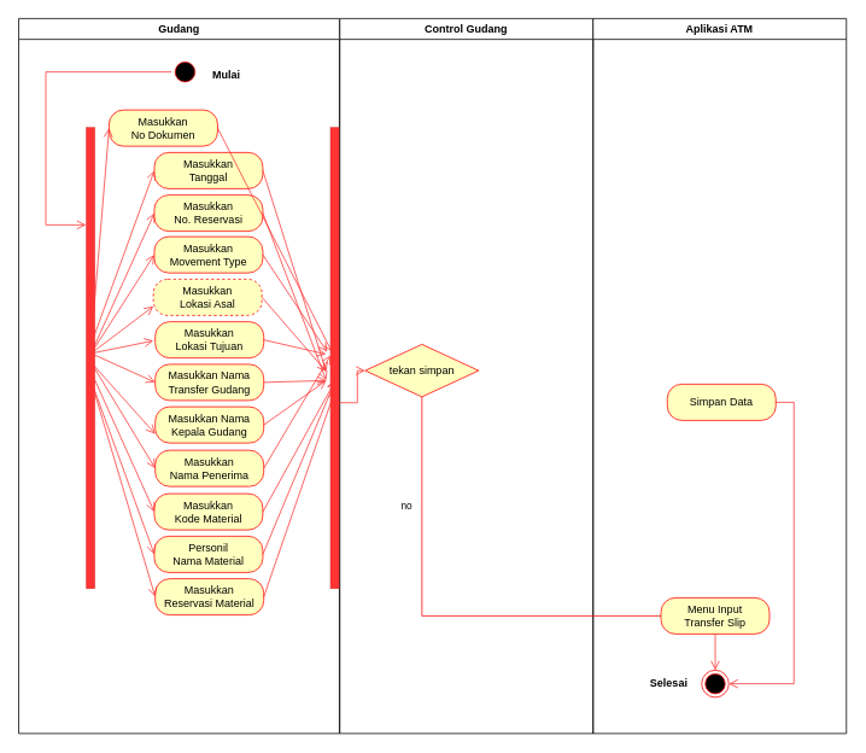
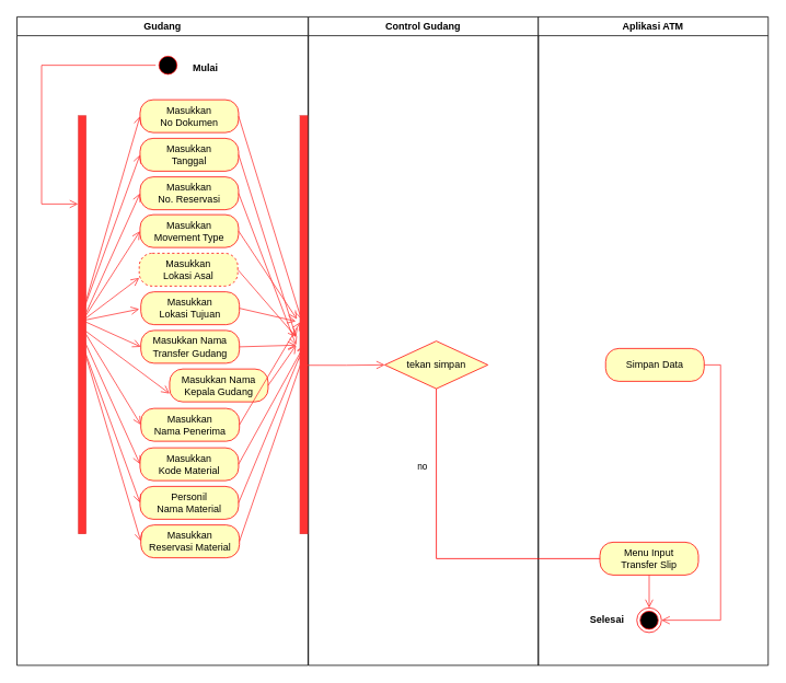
  <mxCell id="0" />
  <mxCell id="1" parent="0" />
  <mxCell id="2" value="Gudang" style="swimlane;whiteSpace=wrap" vertex="1" parent="1"><mxGeometry x="20" y="20" width="354.5" height="790" as="geometry" /></mxCell>
  <mxCell id="3" style="edgeStyle=orthogonalEdgeStyle;rounded=0;orthogonalLoop=1;jettySize=auto;html=1;exitX=0;exitY=0.5;exitDx=0;exitDy=0;strokeColor=#FF3333;strokeWidth=1;endArrow=open;endFill=0;endSize=8;" edge="1" parent="2" source="4" target="9"><mxGeometry relative="1" as="geometry"><Array as="points"><mxPoint x="30" y="59" /><mxPoint x="30" y="228" /></Array></mxGeometry></mxCell>
  <mxCell id="4" value="" style="ellipse;shape=startState;fillColor=#000000;strokeColor=#ff0000;" vertex="1" parent="2"><mxGeometry x="168.93" y="44" width="30" height="30" as="geometry" /></mxCell>
  <mxCell id="5" value="Mulai" style="text;align=center;fontStyle=1;verticalAlign=middle;spacingLeft=3;spacingRight=3;strokeColor=none;rotatable=0;points=[[0,0.5],[1,0.5]];portConstraint=eastwest;" vertex="1" parent="2"><mxGeometry x="190" y="49" width="80" height="26" as="geometry" /></mxCell>
  <mxCell id="6" value="Masukkan &lt;br&gt;Tanggal" style="rounded=1;whiteSpace=wrap;html=1;arcSize=40;fontColor=#000000;fillColor=#ffffc0;strokeColor=#ff0000;" vertex="1" parent="2"><mxGeometry x="149.93" y="148" width="120" height="40" as="geometry" /></mxCell>
- <mxCell id="7" value="Masukkan &lt;br&gt;No Dokumen" style="rounded=1;whiteSpace=wrap;html=1;arcSize=40;fontColor=#000000;fillColor=#ffffc0;strokeColor=#ff0000;" vertex="1" parent="2"><mxGeometry x="99.93" y="101" width="120" height="40" as="geometry" /></mxCell>
+ <mxCell id="7" value="Masukkan &lt;br&gt;No Dokumen" style="rounded=1;whiteSpace=wrap;html=1;arcSize=40;fontColor=#000000;fillColor=#ffffc0;strokeColor=#ff0000;" vertex="1" parent="2"><mxGeometry x="149.93" y="101" width="120" height="40" as="geometry" /></mxCell>
  <mxCell id="8" style="edgeStyle=orthogonalEdgeStyle;rounded=0;orthogonalLoop=1;jettySize=auto;html=1;exitX=0.5;exitY=1;exitDx=0;exitDy=0;strokeColor=#FF3333;strokeWidth=1;endArrow=open;endFill=0;endSize=8;" edge="1" parent="2" source="7" target="7"><mxGeometry relative="1" as="geometry" /></mxCell>
  <mxCell id="9" value="" style="html=1;points=[];perimeter=orthogonalPerimeter;fillColor=#FF3333;strokeWidth=0;" vertex="1" parent="2"><mxGeometry x="74.43" y="120" width="10" height="510" as="geometry" /></mxCell>
  <mxCell id="10" value="Masukkan&lt;br&gt;No. Reservasi" style="rounded=1;whiteSpace=wrap;html=1;arcSize=40;fontColor=#000000;fillColor=#ffffc0;strokeColor=#ff0000;" vertex="1" parent="2"><mxGeometry x="149.93" y="195" width="120" height="40" as="geometry" /></mxCell>
  <mxCell id="11" value="Masukkan&lt;br&gt;Movement Type" style="rounded=1;whiteSpace=wrap;html=1;arcSize=40;fontColor=#000000;fillColor=#ffffc0;strokeColor=#ff0000;" vertex="1" parent="2"><mxGeometry x="149.93" y="241" width="120" height="40" as="geometry" /></mxCell>
  <mxCell id="12" value="Masukkan &lt;br&gt;Kode Material" style="rounded=1;whiteSpace=wrap;html=1;arcSize=40;fontColor=#000000;fillColor=#ffffc0;strokeColor=#ff0000;" vertex="1" parent="2"><mxGeometry x="149.93" y="525" width="120" height="40" as="geometry" /></mxCell>
  <mxCell id="13" value="Masukkan &lt;br&gt;Reservasi Material" style="rounded=1;whiteSpace=wrap;html=1;arcSize=40;fontColor=#000000;fillColor=#ffffc0;strokeColor=#ff0000;" vertex="1" parent="2"><mxGeometry x="150.93" y="619" width="120" height="40" as="geometry" /></mxCell>
  <mxCell id="14" value="Personil &lt;br&gt;Nama Material" style="rounded=1;whiteSpace=wrap;html=1;arcSize=40;fontColor=#000000;fillColor=#ffffc0;strokeColor=#ff0000;" vertex="1" parent="2"><mxGeometry x="149.93" y="572" width="120" height="40" as="geometry" /></mxCell>
  <mxCell id="15" value="Masukkan&lt;br&gt;Lokasi Asal" style="rounded=1;whiteSpace=wrap;html=1;arcSize=40;fontColor=#000000;fillColor=#ffffc0;strokeColor=#ff0000;dashed=1;" vertex="1" parent="2"><mxGeometry x="148.93" y="288" width="120" height="40" as="geometry" /></mxCell>
  <mxCell id="16" value="Masukkan&lt;br&gt;Lokasi Tujuan" style="rounded=1;whiteSpace=wrap;html=1;arcSize=40;fontColor=#000000;fillColor=#ffffc0;strokeColor=#ff0000;" vertex="1" parent="2"><mxGeometry x="150.93" y="335" width="120" height="40" as="geometry" /></mxCell>
  <mxCell id="17" value="Masukkan Nama&lt;br&gt;Transfer Gudang" style="rounded=1;whiteSpace=wrap;html=1;arcSize=40;fontColor=#000000;fillColor=#ffffc0;strokeColor=#ff0000;" vertex="1" parent="2"><mxGeometry x="150.93" y="382" width="120" height="40" as="geometry" /></mxCell>
- <mxCell id="18" value="Masukkan Nama&lt;br&gt;Kepala Gudang" style="rounded=1;whiteSpace=wrap;html=1;arcSize=40;fontColor=#000000;fillColor=#ffffc0;strokeColor=#ff0000;" vertex="1" parent="2"><mxGeometry x="150.93" y="429" width="120" height="40" as="geometry" /></mxCell>
+ <mxCell id="18" value="Masukkan Nama&lt;br&gt;Kepala Gudang" style="rounded=1;whiteSpace=wrap;html=1;arcSize=40;fontColor=#000000;fillColor=#ffffc0;strokeColor=#ff0000;" vertex="1" parent="2"><mxGeometry x="185.93" y="429" width="120" height="40" as="geometry" /></mxCell>
  <mxCell id="19" value="Masukkan&lt;br&gt;Nama Penerima" style="rounded=1;whiteSpace=wrap;html=1;arcSize=40;fontColor=#000000;fillColor=#ffffc0;strokeColor=#ff0000;" vertex="1" parent="2"><mxGeometry x="150.93" y="477" width="120" height="40" as="geometry" /></mxCell>
  <mxCell id="20" value="" style="endArrow=open;endFill=1;endSize=8;html=1;rounded=0;strokeColor=#FF3333;entryX=0;entryY=0.5;entryDx=0;entryDy=0;" edge="1" parent="2" target="17"><mxGeometry width="160" relative="1" as="geometry"><mxPoint x="80" y="370" as="sourcePoint" /><mxPoint x="168.93" y="376" as="targetPoint" /><Array as="points" /></mxGeometry></mxCell>
  <mxCell id="21" value="Control Gudang" style="swimlane;whiteSpace=wrap" vertex="1" parent="1"><mxGeometry x="375" y="20" width="280" height="790" as="geometry" /></mxCell>
- <mxCell id="22" value="tekan simpan" style="rhombus;whiteSpace=wrap;html=1;fillColor=#ffffc0;strokeColor=#ff0000;strokeWidth=1;" vertex="1" parent="21"><mxGeometry x="28" y="360" width="125.5" height="58" as="geometry" /></mxCell>
+ <mxCell id="22" value="tekan simpan" style="rhombus;whiteSpace=wrap;html=1;fillColor=#ffffc0;strokeColor=#ff0000;strokeWidth=1;" vertex="1" parent="21"><mxGeometry x="93" y="395" width="125.5" height="58" as="geometry" /></mxCell>
  <mxCell id="23" value="Aplikasi ATM" style="swimlane;whiteSpace=wrap" vertex="1" parent="1"><mxGeometry x="655" y="20" width="280" height="790" as="geometry" /></mxCell>
  <mxCell id="24" value="" style="ellipse;html=1;shape=endState;fillColor=#000000;strokeColor=#ff0000;strokeWidth=1;" vertex="1" parent="23"><mxGeometry x="120" y="720" width="30" height="30" as="geometry" /></mxCell>
  <mxCell id="25" value="Selesai" style="text;align=center;fontStyle=1;verticalAlign=middle;spacingLeft=3;spacingRight=3;strokeColor=none;rotatable=0;points=[[0,0.5],[1,0.5]];portConstraint=eastwest;" vertex="1" parent="23"><mxGeometry x="44" y="720" width="80" height="26" as="geometry" /></mxCell>
  <mxCell id="26" style="edgeStyle=orthogonalEdgeStyle;rounded=0;orthogonalLoop=1;jettySize=auto;html=1;exitX=1;exitY=0.5;exitDx=0;exitDy=0;entryX=1;entryY=0.5;entryDx=0;entryDy=0;strokeColor=#FF3333;strokeWidth=1;endArrow=open;endFill=0;endSize=8;" edge="1" parent="23" source="27" target="24"><mxGeometry relative="1" as="geometry" /></mxCell>
  <mxCell id="27" value="Simpan Data" style="rounded=1;whiteSpace=wrap;html=1;arcSize=40;fontColor=#000000;fillColor=#ffffc0;strokeColor=#ff0000;strokeWidth=1;" vertex="1" parent="23"><mxGeometry x="82" y="404" width="120" height="40" as="geometry" /></mxCell>
  <mxCell id="28" style="edgeStyle=orthogonalEdgeStyle;rounded=0;orthogonalLoop=1;jettySize=auto;html=1;exitX=0.5;exitY=1;exitDx=0;exitDy=0;entryX=0.5;entryY=0;entryDx=0;entryDy=0;strokeColor=#FF3333;strokeWidth=1;endArrow=open;endFill=0;endSize=8;" edge="1" parent="23" source="29" target="24"><mxGeometry relative="1" as="geometry" /></mxCell>
  <mxCell id="29" value="Menu Input&lt;br&gt;Transfer Slip" style="rounded=1;whiteSpace=wrap;html=1;arcSize=40;fontColor=#000000;fillColor=#ffffc0;strokeColor=#ff0000;strokeWidth=1;" vertex="1" parent="23"><mxGeometry x="75" y="640" width="120" height="40" as="geometry" /></mxCell>
  <mxCell id="30" value="" style="html=1;points=[];perimeter=orthogonalPerimeter;fillColor=#FF3333;strokeWidth=0;" vertex="1" parent="1"><mxGeometry x="364.43" y="140" width="10" height="510" as="geometry" /></mxCell>
  <mxCell id="31" style="edgeStyle=orthogonalEdgeStyle;rounded=0;orthogonalLoop=1;jettySize=auto;html=1;entryX=0;entryY=0.5;entryDx=0;entryDy=0;strokeColor=#FF3333;strokeWidth=1;endArrow=open;endFill=0;endSize=8;exitX=0.19;exitY=0.597;exitDx=0;exitDy=0;exitPerimeter=0;" edge="1" parent="1" source="30" target="22"><mxGeometry relative="1" as="geometry"><mxPoint x="380" y="300" as="sourcePoint" /></mxGeometry></mxCell>
  <mxCell id="32" value="no" style="edgeStyle=orthogonalEdgeStyle;html=1;align=left;verticalAlign=bottom;endArrow=none;endSize=8;strokeColor=#ff0000;rounded=0;strokeWidth=1;exitX=0.5;exitY=1;exitDx=0;exitDy=0;entryX=0;entryY=0.5;entryDx=0;entryDy=0;" edge="1" parent="1" source="22" target="29"><mxGeometry x="-0.489" y="-25" relative="1" as="geometry"><mxPoint x="515" y="495" as="targetPoint" /><mxPoint x="535" y="475" as="sourcePoint" /><mxPoint as="offset" /></mxGeometry></mxCell>
  <mxCell id="33" value="" style="endArrow=open;endFill=1;endSize=8;html=1;rounded=0;strokeColor=#FF3333;entryX=0;entryY=0.5;entryDx=0;entryDy=0;" edge="1" parent="1"><mxGeometry width="160" relative="1" as="geometry"><mxPoint x="100" y="390" as="sourcePoint" /><mxPoint x="168.93" y="376" as="targetPoint" /><Array as="points" /></mxGeometry></mxCell>
  <mxCell id="34" value="" style="endArrow=open;endFill=1;endSize=8;html=1;rounded=0;strokeColor=#FF3333;entryX=0;entryY=0.75;entryDx=0;entryDy=0;" edge="1" parent="1" target="15"><mxGeometry width="160" relative="1" as="geometry"><mxPoint x="100" y="390" as="sourcePoint" /><mxPoint x="198.93" y="406" as="targetPoint" /><Array as="points" /></mxGeometry></mxCell>
  <mxCell id="35" value="" style="endArrow=open;endFill=1;endSize=8;html=1;rounded=0;strokeColor=#FF3333;entryX=0;entryY=0.5;entryDx=0;entryDy=0;" edge="1" parent="1" target="11"><mxGeometry width="160" relative="1" as="geometry"><mxPoint x="100" y="390" as="sourcePoint" /><mxPoint x="208.93" y="416" as="targetPoint" /><Array as="points" /></mxGeometry></mxCell>
  <mxCell id="36" value="" style="endArrow=open;endFill=1;endSize=8;html=1;rounded=0;strokeColor=#FF3333;entryX=0;entryY=0.5;entryDx=0;entryDy=0;" edge="1" parent="1" target="10"><mxGeometry width="160" relative="1" as="geometry"><mxPoint x="100" y="390" as="sourcePoint" /><mxPoint x="218.93" y="426" as="targetPoint" /><Array as="points" /></mxGeometry></mxCell>
  <mxCell id="37" value="" style="endArrow=open;endFill=1;endSize=8;html=1;rounded=0;strokeColor=#FF3333;entryX=0;entryY=0.5;entryDx=0;entryDy=0;" edge="1" parent="1" target="6"><mxGeometry width="160" relative="1" as="geometry"><mxPoint x="100" y="380" as="sourcePoint" /><mxPoint x="228.93" y="436" as="targetPoint" /><Array as="points" /></mxGeometry></mxCell>
  <mxCell id="38" value="" style="endArrow=open;endFill=1;endSize=8;html=1;rounded=0;strokeColor=#FF3333;entryX=0;entryY=0.5;entryDx=0;entryDy=0;" edge="1" parent="1" target="7"><mxGeometry width="160" relative="1" as="geometry"><mxPoint x="100" y="380" as="sourcePoint" /><mxPoint x="238.93" y="446" as="targetPoint" /><Array as="points" /></mxGeometry></mxCell>
  <mxCell id="39" value="" style="endArrow=open;endFill=1;endSize=8;html=1;rounded=0;strokeColor=#FF3333;entryX=0;entryY=0.75;entryDx=0;entryDy=0;" edge="1" parent="1" target="18"><mxGeometry width="160" relative="1" as="geometry"><mxPoint x="100" y="400" as="sourcePoint" /><mxPoint x="248.93" y="456" as="targetPoint" /><Array as="points" /></mxGeometry></mxCell>
  <mxCell id="40" value="" style="endArrow=open;endFill=1;endSize=8;html=1;rounded=0;strokeColor=#FF3333;entryX=0;entryY=0.5;entryDx=0;entryDy=0;" edge="1" parent="1" target="19"><mxGeometry width="160" relative="1" as="geometry"><mxPoint x="100" y="400" as="sourcePoint" /><mxPoint x="258.93" y="466" as="targetPoint" /><Array as="points" /></mxGeometry></mxCell>
  <mxCell id="41" value="" style="endArrow=open;endFill=1;endSize=8;html=1;rounded=0;strokeColor=#FF3333;entryX=0;entryY=0.5;entryDx=0;entryDy=0;" edge="1" parent="1" target="12"><mxGeometry width="160" relative="1" as="geometry"><mxPoint x="100" y="410" as="sourcePoint" /><mxPoint x="268.93" y="476" as="targetPoint" /><Array as="points" /></mxGeometry></mxCell>
  <mxCell id="42" value="" style="endArrow=open;endFill=1;endSize=8;html=1;rounded=0;strokeColor=#FF3333;entryX=0;entryY=0.5;entryDx=0;entryDy=0;" edge="1" parent="1" target="14"><mxGeometry width="160" relative="1" as="geometry"><mxPoint x="100" y="420" as="sourcePoint" /><mxPoint x="278.93" y="486" as="targetPoint" /><Array as="points" /></mxGeometry></mxCell>
  <mxCell id="43" value="" style="endArrow=open;endFill=1;endSize=8;html=1;rounded=0;strokeColor=#FF3333;entryX=0;entryY=0.5;entryDx=0;entryDy=0;" edge="1" parent="1" target="13"><mxGeometry width="160" relative="1" as="geometry"><mxPoint x="100" y="420" as="sourcePoint" /><mxPoint x="288.93" y="496" as="targetPoint" /><Array as="points" /></mxGeometry></mxCell>
  <mxCell id="44" value="" style="endArrow=open;endFill=1;endSize=8;html=1;rounded=0;strokeColor=#FF3333;entryX=0.19;entryY=0.487;entryDx=0;entryDy=0;entryPerimeter=0;exitX=1;exitY=0.5;exitDx=0;exitDy=0;" edge="1" parent="1" source="7" target="30"><mxGeometry width="160" relative="1" as="geometry"><mxPoint x="110" y="390" as="sourcePoint" /><mxPoint x="179.93" y="151" as="targetPoint" /><Array as="points" /></mxGeometry></mxCell>
  <mxCell id="45" value="" style="endArrow=open;endFill=1;endSize=8;html=1;rounded=0;strokeColor=#FF3333;exitX=1;exitY=0.5;exitDx=0;exitDy=0;" edge="1" parent="1" source="6"><mxGeometry width="160" relative="1" as="geometry"><mxPoint x="299.93" y="151" as="sourcePoint" /><mxPoint x="360" y="410" as="targetPoint" /><Array as="points" /></mxGeometry></mxCell>
  <mxCell id="46" value="" style="endArrow=open;endFill=1;endSize=8;html=1;rounded=0;strokeColor=#FF3333;exitX=1;exitY=0.5;exitDx=0;exitDy=0;" edge="1" parent="1" source="10"><mxGeometry width="160" relative="1" as="geometry"><mxPoint x="309.93" y="161" as="sourcePoint" /><mxPoint x="360" y="420" as="targetPoint" /><Array as="points" /></mxGeometry></mxCell>
  <mxCell id="47" value="" style="endArrow=open;endFill=1;endSize=8;html=1;rounded=0;strokeColor=#FF3333;entryX=-0.343;entryY=0.487;entryDx=0;entryDy=0;entryPerimeter=0;exitX=1;exitY=0.5;exitDx=0;exitDy=0;" edge="1" parent="1" source="11" target="30"><mxGeometry width="160" relative="1" as="geometry"><mxPoint x="319.93" y="171" as="sourcePoint" /><mxPoint x="396.33" y="447.59" as="targetPoint" /><Array as="points" /></mxGeometry></mxCell>
  <mxCell id="48" value="" style="endArrow=open;endFill=1;endSize=8;html=1;rounded=0;strokeColor=#FF3333;exitX=1;exitY=0.5;exitDx=0;exitDy=0;" edge="1" parent="1" source="15"><mxGeometry width="160" relative="1" as="geometry"><mxPoint x="329.93" y="181" as="sourcePoint" /><mxPoint x="360" y="410" as="targetPoint" /><Array as="points" /></mxGeometry></mxCell>
  <mxCell id="49" value="" style="endArrow=open;endFill=1;endSize=8;html=1;rounded=0;strokeColor=#FF3333;entryX=-0.476;entryY=0.492;entryDx=0;entryDy=0;entryPerimeter=0;exitX=1;exitY=0.5;exitDx=0;exitDy=0;" edge="1" parent="1" source="16" target="30"><mxGeometry width="160" relative="1" as="geometry"><mxPoint x="349.93" y="201" as="sourcePoint" /><mxPoint x="426.33" y="477.59" as="targetPoint" /><Array as="points" /></mxGeometry></mxCell>
  <mxCell id="50" value="" style="endArrow=open;endFill=1;endSize=8;html=1;rounded=0;strokeColor=#FF3333;exitX=1;exitY=0.5;exitDx=0;exitDy=0;" edge="1" parent="1" source="17"><mxGeometry width="160" relative="1" as="geometry"><mxPoint x="359.93" y="211" as="sourcePoint" /><mxPoint x="360" y="420" as="targetPoint" /><Array as="points" /></mxGeometry></mxCell>
  <mxCell id="51" value="" style="endArrow=open;endFill=1;endSize=8;html=1;rounded=0;strokeColor=#FF3333;exitX=1;exitY=0.5;exitDx=0;exitDy=0;" edge="1" parent="1" source="18"><mxGeometry width="160" relative="1" as="geometry"><mxPoint x="369.93" y="221" as="sourcePoint" /><mxPoint x="360" y="420" as="targetPoint" /><Array as="points" /></mxGeometry></mxCell>
  <mxCell id="52" value="" style="endArrow=open;endFill=1;endSize=8;html=1;rounded=0;strokeColor=#FF3333;entryX=0.057;entryY=0.494;entryDx=0;entryDy=0;entryPerimeter=0;exitX=1;exitY=0.5;exitDx=0;exitDy=0;" edge="1" parent="1" source="19" target="30"><mxGeometry width="160" relative="1" as="geometry"><mxPoint x="379.93" y="231" as="sourcePoint" /><mxPoint x="456.33" y="507.59" as="targetPoint" /><Array as="points" /></mxGeometry></mxCell>
  <mxCell id="53" value="" style="endArrow=open;endFill=1;endSize=8;html=1;rounded=0;strokeColor=#FF3333;exitX=1;exitY=0.5;exitDx=0;exitDy=0;" edge="1" parent="1" source="12"><mxGeometry width="160" relative="1" as="geometry"><mxPoint x="389.93" y="241" as="sourcePoint" /><mxPoint x="370" y="420" as="targetPoint" /><Array as="points" /></mxGeometry></mxCell>
  <mxCell id="54" value="" style="endArrow=open;endFill=1;endSize=8;html=1;rounded=0;strokeColor=#FF3333;exitX=1;exitY=0.5;exitDx=0;exitDy=0;" edge="1" parent="1" source="14"><mxGeometry width="160" relative="1" as="geometry"><mxPoint x="399.93" y="251" as="sourcePoint" /><mxPoint x="370" y="420" as="targetPoint" /><Array as="points" /></mxGeometry></mxCell>
  <mxCell id="55" value="" style="endArrow=open;endFill=1;endSize=8;html=1;rounded=0;strokeColor=#FF3333;exitX=1;exitY=0.5;exitDx=0;exitDy=0;" edge="1" parent="1" source="13"><mxGeometry width="160" relative="1" as="geometry"><mxPoint x="409.93" y="261" as="sourcePoint" /><mxPoint x="370" y="430" as="targetPoint" /><Array as="points" /></mxGeometry></mxCell>
